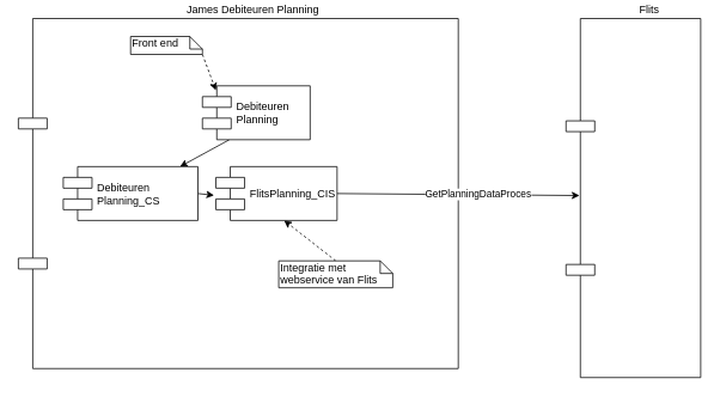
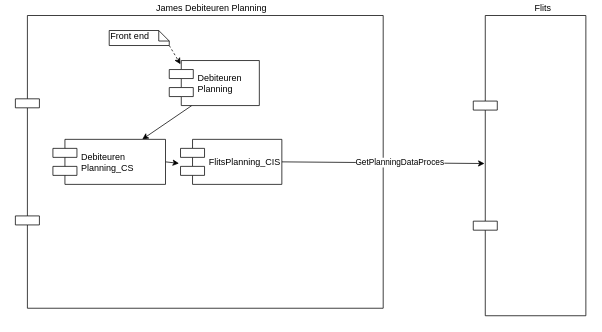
  <mxCell id="0" />
  <mxCell id="1" parent="0" />
  <mxCell id="2" value="James Debiteuren Planning " style="shape=component;align=center;spacingLeft=36;labelPosition=center;verticalLabelPosition=top;verticalAlign=bottom;" vertex="1" parent="1"><mxGeometry x="20" y="20" width="490" height="390" as="geometry" /></mxCell>
  <mxCell id="3" style="edgeStyle=none;rounded=0;orthogonalLoop=1;jettySize=auto;html=1;exitX=0.25;exitY=1;exitDx=0;exitDy=0;" edge="1" parent="1" source="4" target="8"><mxGeometry relative="1" as="geometry" /></mxCell>
- <mxCell id="4" value="Debiteuren&#10;Planning" style="shape=component;align=left;spacingLeft=36;" vertex="1" parent="1"><mxGeometry x="225" y="95" width="120" height="60" as="geometry" /></mxCell>
+ <mxCell id="4" value="Debiteuren&#10;Planning" style="shape=component;align=left;spacingLeft=36;" vertex="1" parent="1"><mxGeometry x="225" y="80" width="120" height="60" as="geometry" /></mxCell>
  <mxCell id="5" value="GetPlanningDataProces" style="edgeStyle=none;rounded=0;orthogonalLoop=1;jettySize=auto;html=1;exitX=1;exitY=0.5;exitDx=0;exitDy=0;entryX=0.1;entryY=0.493;entryDx=0;entryDy=0;entryPerimeter=0;" edge="1" parent="1" source="6" target="13"><mxGeometry x="0.163" relative="1" as="geometry"><mxPoint x="540" y="210" as="targetPoint" /><mxPoint as="offset" /></mxGeometry></mxCell>
  <mxCell id="6" value="FlitsPlanning_CIS" style="shape=component;align=left;spacingLeft=36;" vertex="1" parent="1"><mxGeometry x="240" y="185" width="135" height="60" as="geometry" /></mxCell>
  <mxCell id="7" style="edgeStyle=none;rounded=0;orthogonalLoop=1;jettySize=auto;html=1;exitX=1;exitY=0.5;exitDx=0;exitDy=0;entryX=-0.015;entryY=0.533;entryDx=0;entryDy=0;entryPerimeter=0;" edge="1" parent="1" source="8" target="6"><mxGeometry relative="1" as="geometry" /></mxCell>
  <mxCell id="8" value="Debiteuren&#10;Planning_CS" style="shape=component;align=left;spacingLeft=36;" vertex="1" parent="1"><mxGeometry x="70" y="185" width="150" height="60" as="geometry" /></mxCell>
  <mxCell id="9" style="edgeStyle=none;rounded=0;orthogonalLoop=1;jettySize=auto;html=1;exitX=1;exitY=1;exitDx=0;exitDy=0;exitPerimeter=0;entryX=0.125;entryY=0.083;entryDx=0;entryDy=0;entryPerimeter=0;dashed=1;" edge="1" parent="1" source="10" target="4"><mxGeometry relative="1" as="geometry" /></mxCell>
  <mxCell id="10" value="Front end" style="shape=note;whiteSpace=wrap;html=1;size=14;verticalAlign=top;align=left;spacingTop=-6;" vertex="1" parent="1"><mxGeometry x="145" y="40" width="80" height="20" as="geometry" /></mxCell>
- <mxCell id="11" style="edgeStyle=none;rounded=0;orthogonalLoop=1;jettySize=auto;html=1;exitX=0.5;exitY=0;exitDx=0;exitDy=0;exitPerimeter=0;entryX=0.563;entryY=1;entryDx=0;entryDy=0;entryPerimeter=0;dashed=1;" edge="1" parent="1" source="12" target="6"><mxGeometry relative="1" as="geometry" /></mxCell>
- <mxCell id="12" value="Integratie met webservice van Flits" style="shape=note;whiteSpace=wrap;html=1;size=14;verticalAlign=top;align=left;spacingTop=-6;" vertex="1" parent="1"><mxGeometry x="310" y="290" width="127" height="30" as="geometry" /></mxCell>
  <mxCell id="13" value="Flits" style="shape=component;align=center;spacingLeft=36;labelPosition=center;verticalLabelPosition=top;verticalAlign=bottom;" vertex="1" parent="1"><mxGeometry x="630" y="20" width="150" height="400" as="geometry" /></mxCell>
